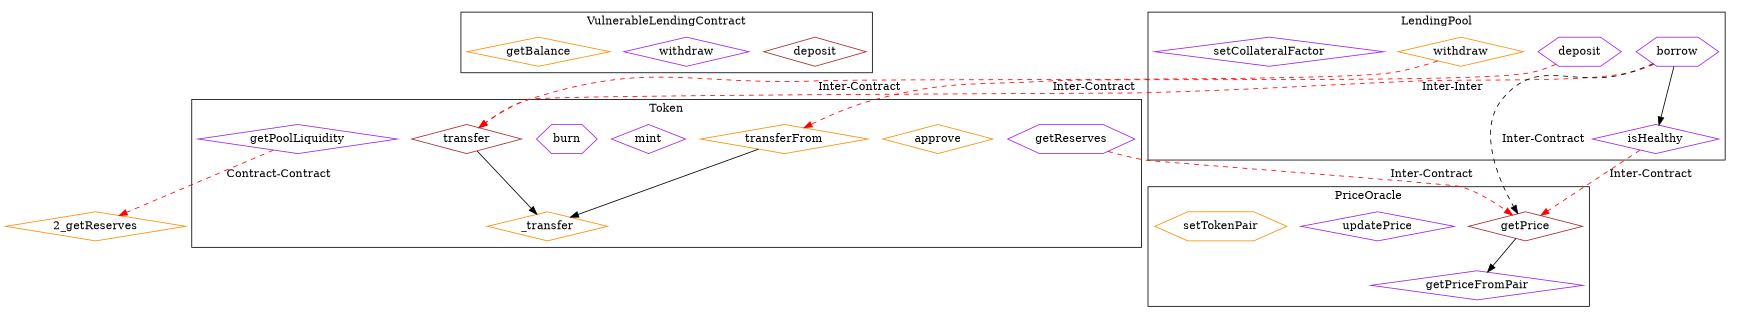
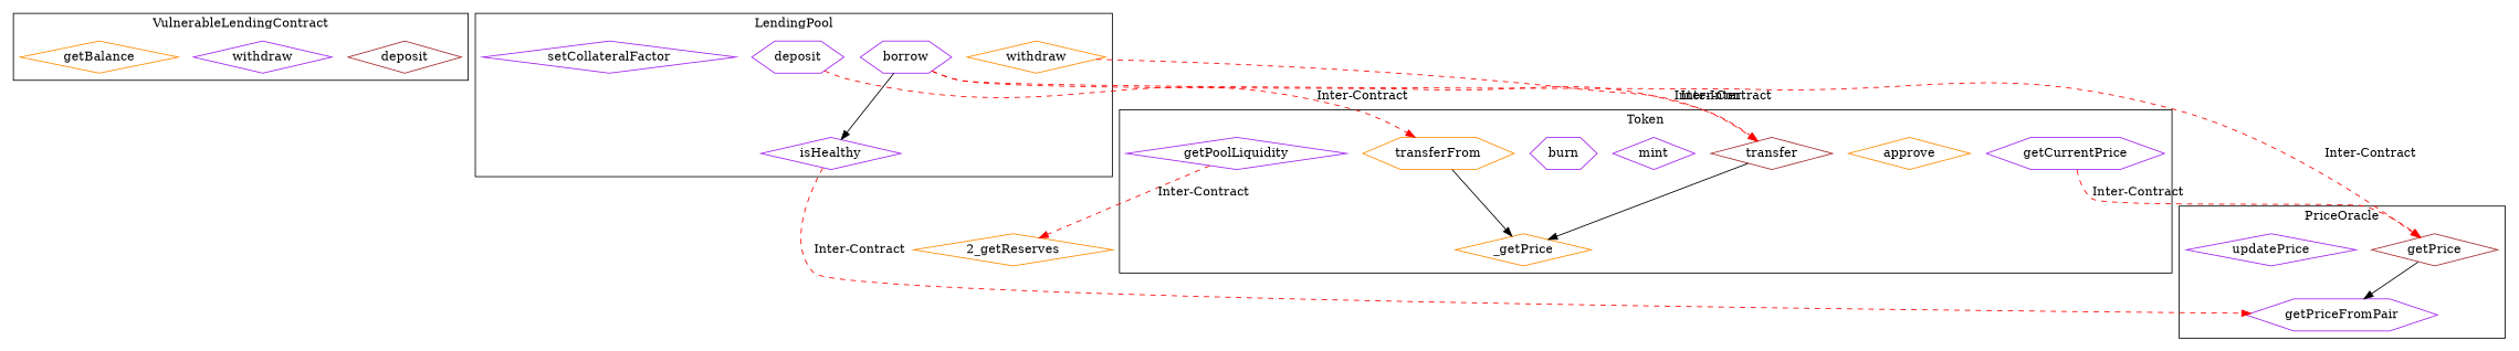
  strict digraph {
    node [color=purple shape=diamond]
    edge [color=red style=dashed]
    n1 [color=brown label=deposit]
    n2 [label=withdraw]
    n3 [color=darkorange label=getBalance]
    n4 [color=brown label=transfer]
-   n5 [color=darkorange label=_transfer]
+   n5 [color=darkorange label=_getPrice]
    n6 [color=darkorange label=approve]
-   n7 [color=darkorange label=transferFrom]
+   n7 [color=darkorange label=transferFrom shape=hexagon]
    n8 [label=mint]
    n9 [label=burn shape=hexagon]
-   n10 [label=getReserves shape=hexagon]
+   n10 [label=getCurrentPrice shape=hexagon]
    n11 [label=getPoolLiquidity]
    n12 [color=brown label=getPrice]
-   n13 [label=getPriceFromPair]
+   n13 [label=getPriceFromPair shape=hexagon]
    n14 [label=updatePrice]
-   n15 [color=darkorange label=setTokenPair shape=hexagon]
    n16 [label=deposit shape=hexagon]
    n17 [color=darkorange label=withdraw]
    n18 [label=borrow shape=hexagon]
    n19 [label=isHealthy]
    n20 [label=setCollateralFactor]
    n21 [color=darkorange label="2_getReserves"]
    subgraph cluster_1 {
      label=VulnerableLendingContract
      n1
      n2
      n3
    }
    subgraph cluster_2 {
      label=Token
      n4
      n5
      n6
      n7
      n8
      n9
      n10
      n11
    }
    subgraph cluster_3 {
      label=PriceOracle
      n12
      n13
      n14
-     n15
    }
    subgraph cluster_4 {
      label=LendingPool
      n16
      n17
      n18
      n19
      n20
    }
    subgraph cluster_5 {
      label="[Solidity]"
    }
    n4 -> n5 [color="" style=""]
    n7 -> n5 [color="" style=""]
    n10 -> n12 [label="Inter-Contract"]
-   n11 -> n21 [label="Contract-Contract"]
+   n11 -> n21 [label="Inter-Contract"]
    n12 -> n13 [color="" style=""]
    n16 -> n7 [label="Inter-Contract"]
    n17 -> n4 [label="Inter-Contract"]
    n18 -> n4 [label="Inter-Inter"]
-   n18 -> n12 [color=black label="Inter-Contract"]
+   n18 -> n12 [label="Inter-Contract"]
    n18 -> n19 [color="" style=""]
-   n19 -> n12 [label="Inter-Contract"]
+   n19 -> n13 [label="Inter-Contract"]
  }
